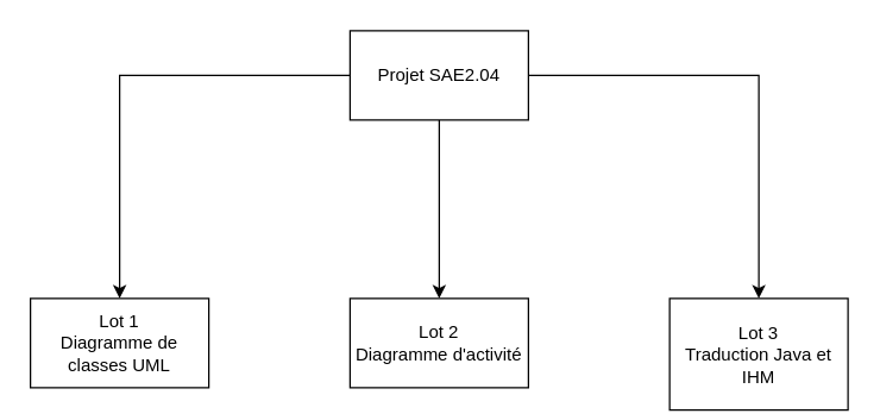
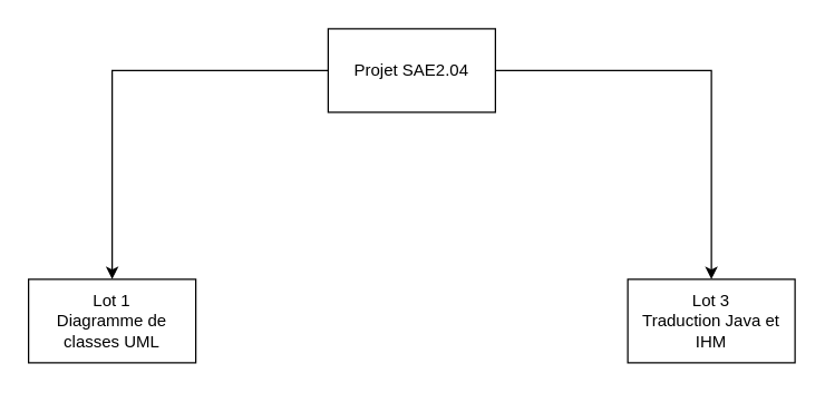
  <mxCell id="0" />
  <mxCell id="1" parent="0" />
  <mxCell id="2" value="" style="edgeStyle=orthogonalEdgeStyle;rounded=0;orthogonalLoop=1;jettySize=auto;html=1;" edge="1" parent="1" source="5" target="6"><mxGeometry relative="1" as="geometry" /></mxCell>
  <mxCell id="3" value="" style="edgeStyle=orthogonalEdgeStyle;rounded=0;orthogonalLoop=1;jettySize=auto;html=1;" edge="1" parent="1" source="5" target="7"><mxGeometry relative="1" as="geometry" /></mxCell>
- <mxCell id="4" value="" style="edgeStyle=orthogonalEdgeStyle;rounded=0;orthogonalLoop=1;jettySize=auto;html=1;" edge="1" parent="1" source="5" target="8"><mxGeometry relative="1" as="geometry" /></mxCell>
  <mxCell id="5" value="Projet SAE2.04" style="rounded=0;whiteSpace=wrap;html=1;" vertex="1" parent="1"><mxGeometry x="235" y="20" width="120" height="60" as="geometry" /></mxCell>
  <mxCell id="6" value="&lt;div&gt;Lot 1&lt;/div&gt;&lt;div&gt;Diagramme de classes UML&lt;br&gt;&lt;/div&gt;" style="whiteSpace=wrap;html=1;rounded=0;" vertex="1" parent="1"><mxGeometry x="20" y="200" width="120" height="60" as="geometry" /></mxCell>
- <mxCell id="7" value="&lt;div&gt;Lot 3&lt;/div&gt;&lt;div&gt;Traduction Java et IHM&lt;br&gt;&lt;/div&gt;" style="whiteSpace=wrap;html=1;rounded=0;" vertex="1" parent="1"><mxGeometry x="450" y="200" width="120" height="75" as="geometry" /></mxCell>
- <mxCell id="8" value="&lt;div&gt;Lot 2&lt;/div&gt;&lt;div&gt;Diagramme d'activité&lt;br&gt;&lt;/div&gt;" style="whiteSpace=wrap;html=1;rounded=0;" vertex="1" parent="1"><mxGeometry x="235" y="200" width="120" height="60" as="geometry" /></mxCell>
+ <mxCell id="7" value="&lt;div&gt;Lot 3&lt;/div&gt;&lt;div&gt;Traduction Java et IHM&lt;br&gt;&lt;/div&gt;" style="whiteSpace=wrap;html=1;rounded=0;" vertex="1" parent="1"><mxGeometry x="450" y="200" width="120" height="60" as="geometry" /></mxCell>
